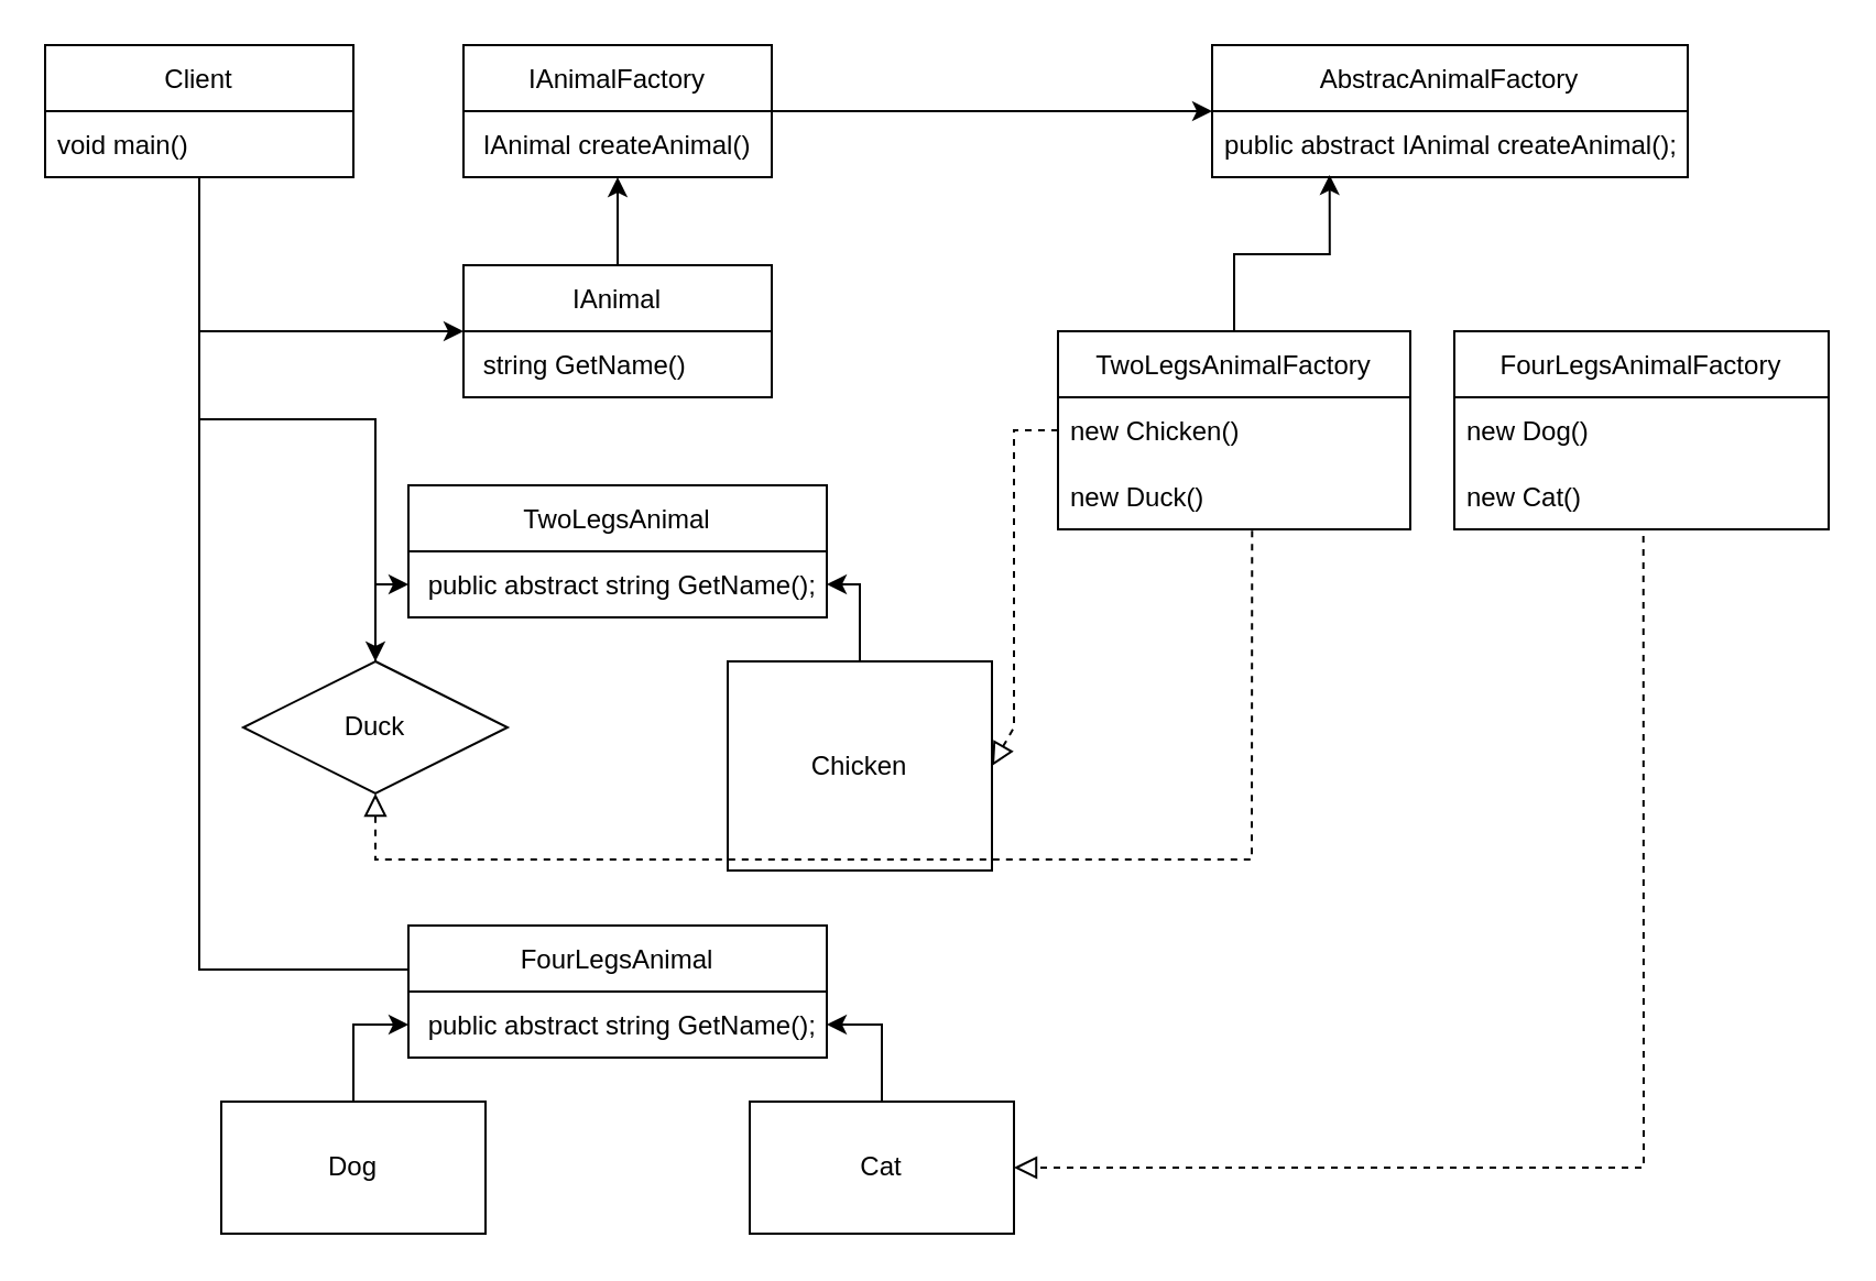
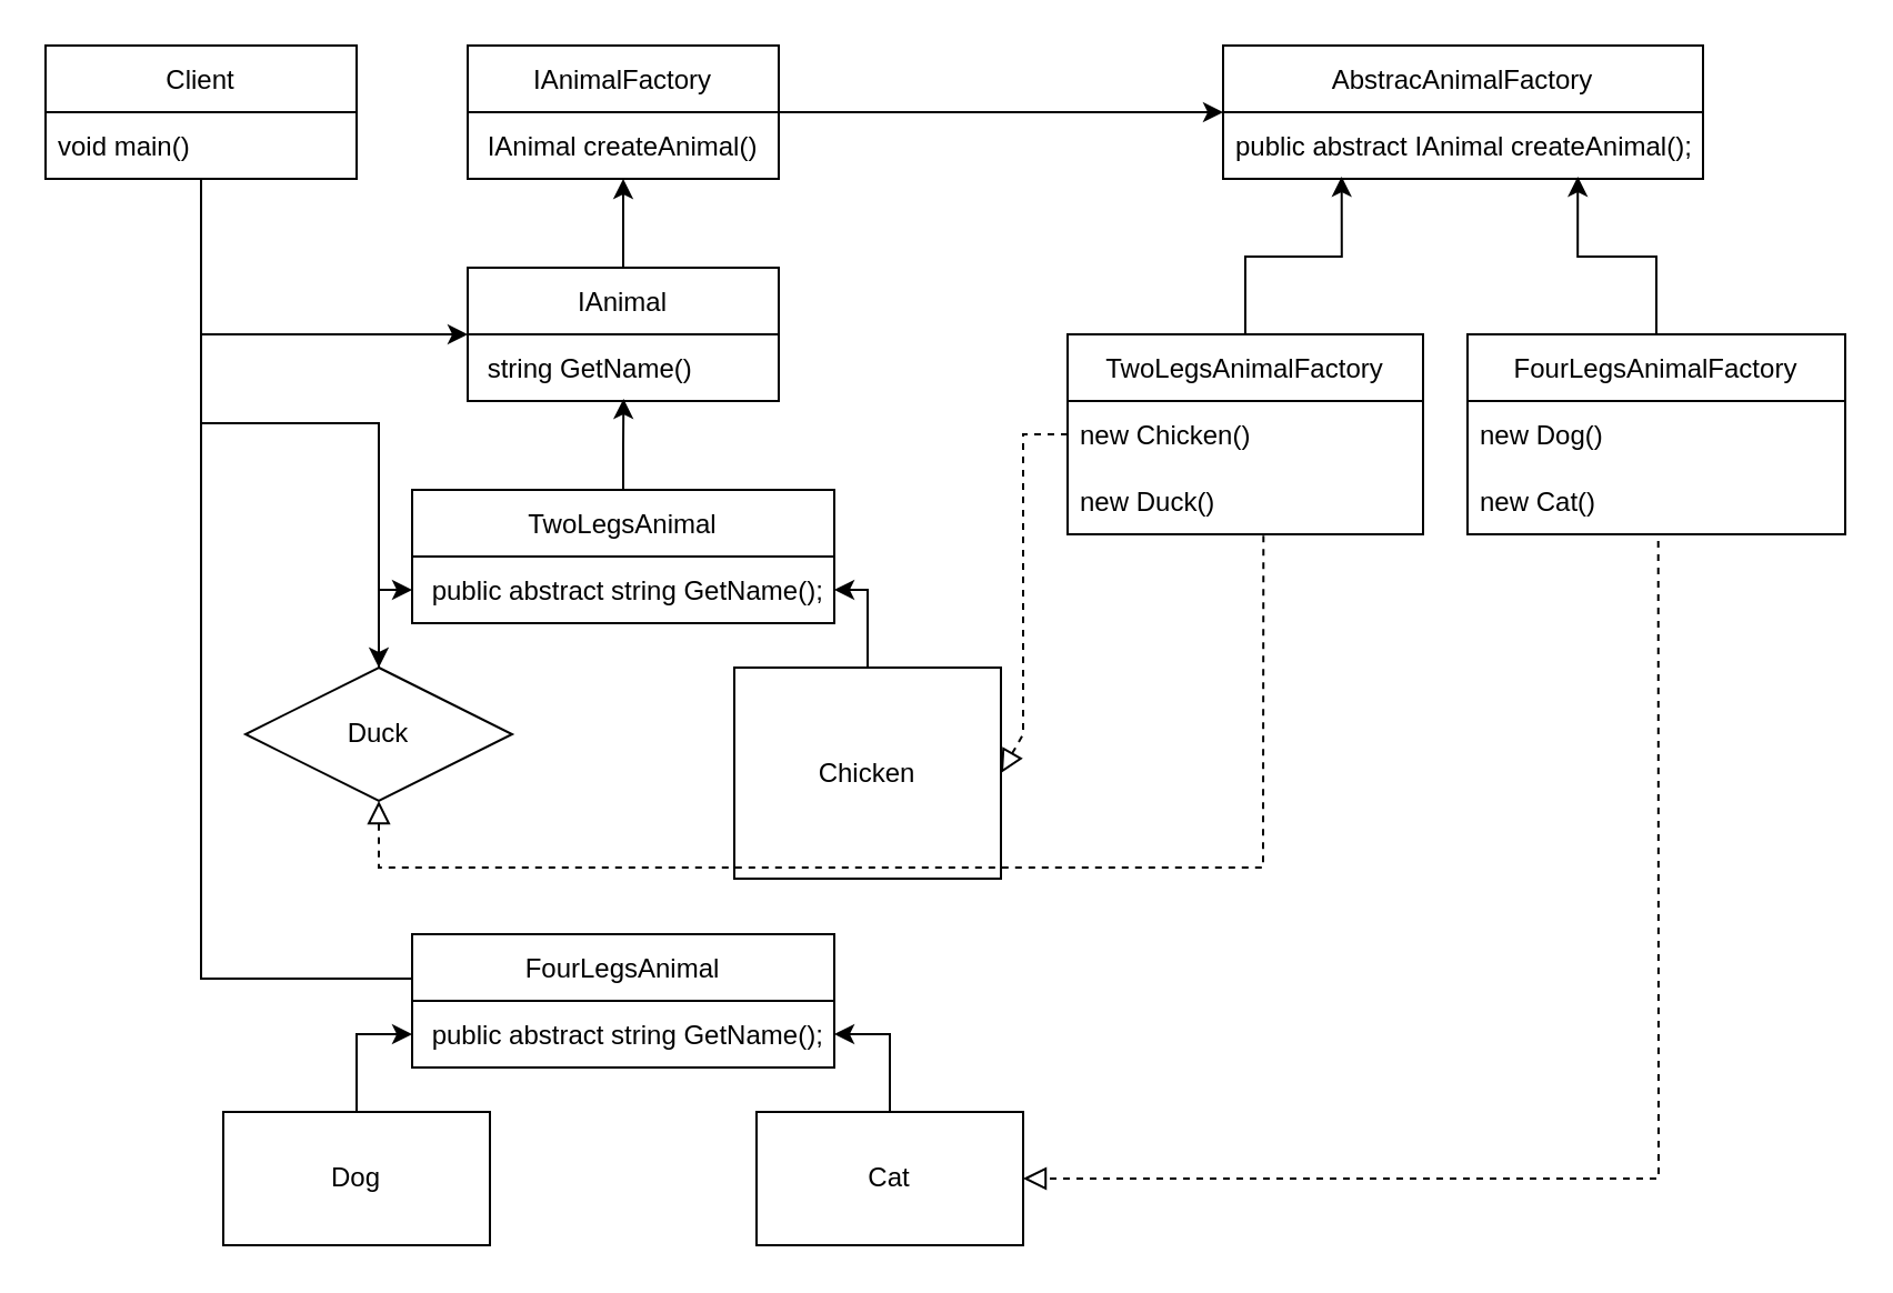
  <mxCell id="0" />
  <mxCell id="1" parent="0" />
  <mxCell id="2" style="edgeStyle=orthogonalEdgeStyle;rounded=0;orthogonalLoop=1;jettySize=auto;html=1;entryX=0.247;entryY=0.967;entryDx=0;entryDy=0;entryPerimeter=0;" parent="1" source="3" target="37" edge="1"><mxGeometry relative="1" as="geometry"><mxPoint x="622.5" y="80" as="targetPoint" /></mxGeometry></mxCell>
  <mxCell id="3" value="TwoLegsAnimalFactory" style="swimlane;fontStyle=0;childLayout=stackLayout;horizontal=1;startSize=30;horizontalStack=0;resizeParent=1;resizeParentMax=0;resizeLast=0;collapsible=1;marginBottom=0;" parent="1" vertex="1"><mxGeometry x="480" y="150" width="160" height="90" as="geometry"><mxRectangle x="310" y="270" width="160" height="30" as="alternateBounds" /></mxGeometry></mxCell>
  <mxCell id="4" value="new Chicken()" style="text;strokeColor=none;fillColor=none;align=left;verticalAlign=middle;spacingLeft=4;spacingRight=4;overflow=hidden;points=[[0,0.5],[1,0.5]];portConstraint=eastwest;rotatable=0;" parent="3" vertex="1"><mxGeometry y="30" width="160" height="30" as="geometry" /></mxCell>
  <mxCell id="5" value="new Duck()" style="text;strokeColor=none;fillColor=none;align=left;verticalAlign=middle;spacingLeft=4;spacingRight=4;overflow=hidden;points=[[0,0.5],[1,0.5]];portConstraint=eastwest;rotatable=0;" parent="3" vertex="1"><mxGeometry y="60" width="160" height="30" as="geometry" /></mxCell>
+ <mxCell id="6" style="edgeStyle=orthogonalEdgeStyle;rounded=0;orthogonalLoop=1;jettySize=auto;html=1;entryX=0.739;entryY=0.967;entryDx=0;entryDy=0;entryPerimeter=0;" parent="1" source="7" target="37" edge="1"><mxGeometry relative="1" as="geometry"><mxPoint x="687.5" y="80" as="targetPoint" /></mxGeometry></mxCell>
  <mxCell id="7" value="FourLegsAnimalFactory" style="swimlane;fontStyle=0;childLayout=stackLayout;horizontal=1;startSize=30;horizontalStack=0;resizeParent=1;resizeParentMax=0;resizeLast=0;collapsible=1;marginBottom=0;" parent="1" vertex="1"><mxGeometry x="660" y="150" width="170" height="90" as="geometry" /></mxCell>
  <mxCell id="8" value="new Dog()" style="text;strokeColor=none;fillColor=none;align=left;verticalAlign=middle;spacingLeft=4;spacingRight=4;overflow=hidden;points=[[0,0.5],[1,0.5]];portConstraint=eastwest;rotatable=0;" parent="7" vertex="1"><mxGeometry y="30" width="170" height="30" as="geometry" /></mxCell>
  <mxCell id="9" value="new Cat()" style="text;strokeColor=none;fillColor=none;align=left;verticalAlign=middle;spacingLeft=4;spacingRight=4;overflow=hidden;points=[[0,0.5],[1,0.5]];portConstraint=eastwest;rotatable=0;" parent="7" vertex="1"><mxGeometry y="60" width="170" height="30" as="geometry" /></mxCell>
  <mxCell id="10" style="edgeStyle=orthogonalEdgeStyle;rounded=0;orthogonalLoop=1;jettySize=auto;html=1;entryX=0;entryY=0.5;entryDx=0;entryDy=0;" parent="1" source="11" target="23" edge="1"><mxGeometry relative="1" as="geometry"><Array as="points"><mxPoint y="265" x="170" /></Array></mxGeometry></mxCell>
  <mxCell id="11" value="Duck" style="rhombus;whiteSpace=wrap;html=1;" parent="1" vertex="1"><mxGeometry x="110" y="300" width="120" height="60" as="geometry" /></mxCell>
  <mxCell id="12" style="edgeStyle=orthogonalEdgeStyle;rounded=0;orthogonalLoop=1;jettySize=auto;html=1;exitX=0.5;exitY=0;exitDx=0;exitDy=0;entryX=1;entryY=0.5;entryDx=0;entryDy=0;" parent="1" source="13" target="23" edge="1"><mxGeometry relative="1" as="geometry"><Array as="points"><mxPoint x="390" y="265" /></Array></mxGeometry></mxCell>
  <mxCell id="13" value="Chicken" style="rounded=0;whiteSpace=wrap;html=1;" parent="1" vertex="1"><mxGeometry x="330" y="300" width="120" height="95" as="geometry" /></mxCell>
  <mxCell id="14" value="" style="endArrow=block;startArrow=none;endFill=0;startFill=0;endSize=8;html=1;verticalAlign=bottom;dashed=1;labelBackgroundColor=none;rounded=0;exitX=0;exitY=0.5;exitDx=0;exitDy=0;entryX=1;entryY=0.5;entryDx=0;entryDy=0;" parent="1" source="4" target="13" edge="1"><mxGeometry width="160" relative="1" as="geometry"><mxPoint x="410" y="280" as="sourcePoint" /><mxPoint x="460" y="340" as="targetPoint" /><Array as="points"><mxPoint x="460" y="195" /><mxPoint x="460" y="330" /></Array></mxGeometry></mxCell>
  <mxCell id="15" value="" style="endArrow=block;startArrow=none;endFill=0;startFill=0;endSize=8;html=1;verticalAlign=bottom;dashed=1;labelBackgroundColor=none;rounded=0;exitX=0.551;exitY=1.02;exitDx=0;exitDy=0;exitPerimeter=0;entryX=0.5;entryY=1;entryDx=0;entryDy=0;" parent="1" source="5" target="11" edge="1"><mxGeometry width="160" relative="1" as="geometry"><mxPoint x="560" y="330" as="sourcePoint" /><mxPoint x="220" y="420" as="targetPoint" /><Array as="points"><mxPoint x="568" y="390" /><mxPoint x="370" y="390" /><mxPoint y="390" x="170" /></Array></mxGeometry></mxCell>
  <mxCell id="16" style="edgeStyle=orthogonalEdgeStyle;rounded=0;orthogonalLoop=1;jettySize=auto;html=1;entryX=0;entryY=0.5;entryDx=0;entryDy=0;" parent="1" source="17" target="26" edge="1"><mxGeometry relative="1" as="geometry" /></mxCell>
  <mxCell id="17" value="Dog" style="rounded=0;whiteSpace=wrap;html=1;" parent="1" vertex="1"><mxGeometry x="100" y="500" width="120" height="60" as="geometry" /></mxCell>
  <mxCell id="18" style="edgeStyle=orthogonalEdgeStyle;rounded=0;orthogonalLoop=1;jettySize=auto;html=1;entryX=1;entryY=0.5;entryDx=0;entryDy=0;" parent="1" source="19" target="26" edge="1"><mxGeometry relative="1" as="geometry" /></mxCell>
  <mxCell id="19" value="Cat" style="rounded=0;whiteSpace=wrap;html=1;" parent="1" vertex="1"><mxGeometry x="340" y="500" width="120" height="60" as="geometry" /></mxCell>
  <mxCell id="20" value="" style="endArrow=block;startArrow=none;endFill=0;startFill=0;endSize=8;html=1;verticalAlign=bottom;dashed=1;labelBackgroundColor=none;rounded=0;exitX=0.505;exitY=1.1;exitDx=0;exitDy=0;exitPerimeter=0;entryX=1;entryY=0.5;entryDx=0;entryDy=0;" parent="1" source="9" target="19" edge="1"><mxGeometry width="160" relative="1" as="geometry"><mxPoint x="700" y="400" as="sourcePoint" /><mxPoint x="860" y="400" as="targetPoint" /><Array as="points"><mxPoint x="746" y="530" /></Array></mxGeometry></mxCell>
+ <mxCell id="21" style="edgeStyle=orthogonalEdgeStyle;rounded=0;orthogonalLoop=1;jettySize=auto;html=1;entryX=0.501;entryY=0.967;entryDx=0;entryDy=0;entryPerimeter=0;" parent="1" source="22" target="35" edge="1"><mxGeometry relative="1" as="geometry" /></mxCell>
  <mxCell id="22" value="TwoLegsAnimal" style="swimlane;fontStyle=0;childLayout=stackLayout;horizontal=1;startSize=30;horizontalStack=0;resizeParent=1;resizeParentMax=0;resizeLast=0;collapsible=1;marginBottom=0;" parent="1" vertex="1"><mxGeometry x="185" y="220" width="190" height="60" as="geometry"><mxRectangle x="310" y="270" width="160" height="30" as="alternateBounds" /></mxGeometry></mxCell>
  <mxCell id="23" value=" public abstract string GetName();" style="text;strokeColor=none;fillColor=none;align=left;verticalAlign=middle;spacingLeft=4;spacingRight=4;overflow=hidden;points=[[0,0.5],[1,0.5]];portConstraint=eastwest;rotatable=0;" parent="22" vertex="1"><mxGeometry y="30" width="190" height="30" as="geometry" /></mxCell>
  <mxCell id="24" style="edgeStyle=orthogonalEdgeStyle;rounded=0;orthogonalLoop=1;jettySize=auto;html=1;entryX=0;entryY=0.5;entryDx=0;entryDy=0;" parent="1" source="25" target="34" edge="1"><mxGeometry relative="1" as="geometry"><mxPoint x="90" y="149" as="targetPoint" /><Array as="points"><mxPoint x="90" y="440" /><mxPoint x="90" y="150" /></Array><mxPoint x="190" y="430" as="sourcePoint" /></mxGeometry></mxCell>
  <mxCell id="25" value="FourLegsAnimal" style="swimlane;fontStyle=0;childLayout=stackLayout;horizontal=1;startSize=30;horizontalStack=0;resizeParent=1;resizeParentMax=0;resizeLast=0;collapsible=1;marginBottom=0;" parent="1" vertex="1"><mxGeometry x="185" y="420" width="190" height="60" as="geometry"><mxRectangle x="310" y="270" width="160" height="30" as="alternateBounds" /></mxGeometry></mxCell>
  <mxCell id="26" value=" public abstract string GetName();" style="text;strokeColor=none;fillColor=none;align=left;verticalAlign=middle;spacingLeft=4;spacingRight=4;overflow=hidden;points=[[0,0.5],[1,0.5]];portConstraint=eastwest;rotatable=0;" parent="25" vertex="1"><mxGeometry y="30" width="190" height="30" as="geometry" /></mxCell>
  <mxCell id="27" style="edgeStyle=orthogonalEdgeStyle;rounded=0;orthogonalLoop=1;jettySize=auto;html=1;" parent="1" source="28" target="11" edge="1"><mxGeometry relative="1" as="geometry" /></mxCell>
  <mxCell id="28" value="Client" style="swimlane;fontStyle=0;childLayout=stackLayout;horizontal=1;startSize=30;horizontalStack=0;resizeParent=1;resizeParentMax=0;resizeLast=0;collapsible=1;marginBottom=0;" parent="1" vertex="1"><mxGeometry x="20" y="20" width="140" height="60" as="geometry" /></mxCell>
  <mxCell id="29" value="void main()" style="text;strokeColor=none;fillColor=none;align=left;verticalAlign=middle;spacingLeft=4;spacingRight=4;overflow=hidden;points=[[0,0.5],[1,0.5]];portConstraint=eastwest;rotatable=0;" parent="28" vertex="1"><mxGeometry y="30" width="140" height="30" as="geometry" /></mxCell>
  <mxCell id="30" style="edgeStyle=orthogonalEdgeStyle;rounded=0;orthogonalLoop=1;jettySize=auto;html=1;" parent="1" source="31" target="36" edge="1"><mxGeometry relative="1" as="geometry" /></mxCell>
  <mxCell id="31" value="IAnimalFactory" style="swimlane;fontStyle=0;childLayout=stackLayout;horizontal=1;startSize=30;horizontalStack=0;resizeParent=1;resizeParentMax=0;resizeLast=0;collapsible=1;marginBottom=0;" parent="1" vertex="1"><mxGeometry x="210" y="20" width="140" height="60" as="geometry" /></mxCell>
  <mxCell id="32" value=" IAnimal createAnimal()" style="text;strokeColor=none;fillColor=none;align=left;verticalAlign=middle;spacingLeft=4;spacingRight=4;overflow=hidden;points=[[0,0.5],[1,0.5]];portConstraint=eastwest;rotatable=0;" parent="31" vertex="1"><mxGeometry y="30" width="140" height="30" as="geometry" /></mxCell>
  <mxCell id="33" style="edgeStyle=orthogonalEdgeStyle;rounded=0;orthogonalLoop=1;jettySize=auto;html=1;" parent="1" source="34" target="31" edge="1"><mxGeometry relative="1" as="geometry" /></mxCell>
  <mxCell id="34" value="IAnimal" style="swimlane;fontStyle=0;childLayout=stackLayout;horizontal=1;startSize=30;horizontalStack=0;resizeParent=1;resizeParentMax=0;resizeLast=0;collapsible=1;marginBottom=0;" parent="1" vertex="1"><mxGeometry x="210" y="120" width="140" height="60" as="geometry" /></mxCell>
  <mxCell id="35" value=" string GetName()" style="text;strokeColor=none;fillColor=none;align=left;verticalAlign=middle;spacingLeft=4;spacingRight=4;overflow=hidden;points=[[0,0.5],[1,0.5]];portConstraint=eastwest;rotatable=0;" parent="34" vertex="1"><mxGeometry y="30" width="140" height="30" as="geometry" /></mxCell>
  <mxCell id="36" value="AbstracAnimalFactory" style="swimlane;fontStyle=0;childLayout=stackLayout;horizontal=1;startSize=30;horizontalStack=0;resizeParent=1;resizeParentMax=0;resizeLast=0;collapsible=1;marginBottom=0;" parent="1" vertex="1"><mxGeometry x="550" y="20" width="216" height="60" as="geometry" /></mxCell>
  <mxCell id="37" value="public abstract IAnimal createAnimal();" style="text;strokeColor=none;fillColor=none;align=left;verticalAlign=middle;spacingLeft=4;spacingRight=4;overflow=hidden;points=[[0,0.5],[1,0.5]];portConstraint=eastwest;rotatable=0;" parent="36" vertex="1"><mxGeometry y="30" width="216" height="30" as="geometry" /></mxCell>
